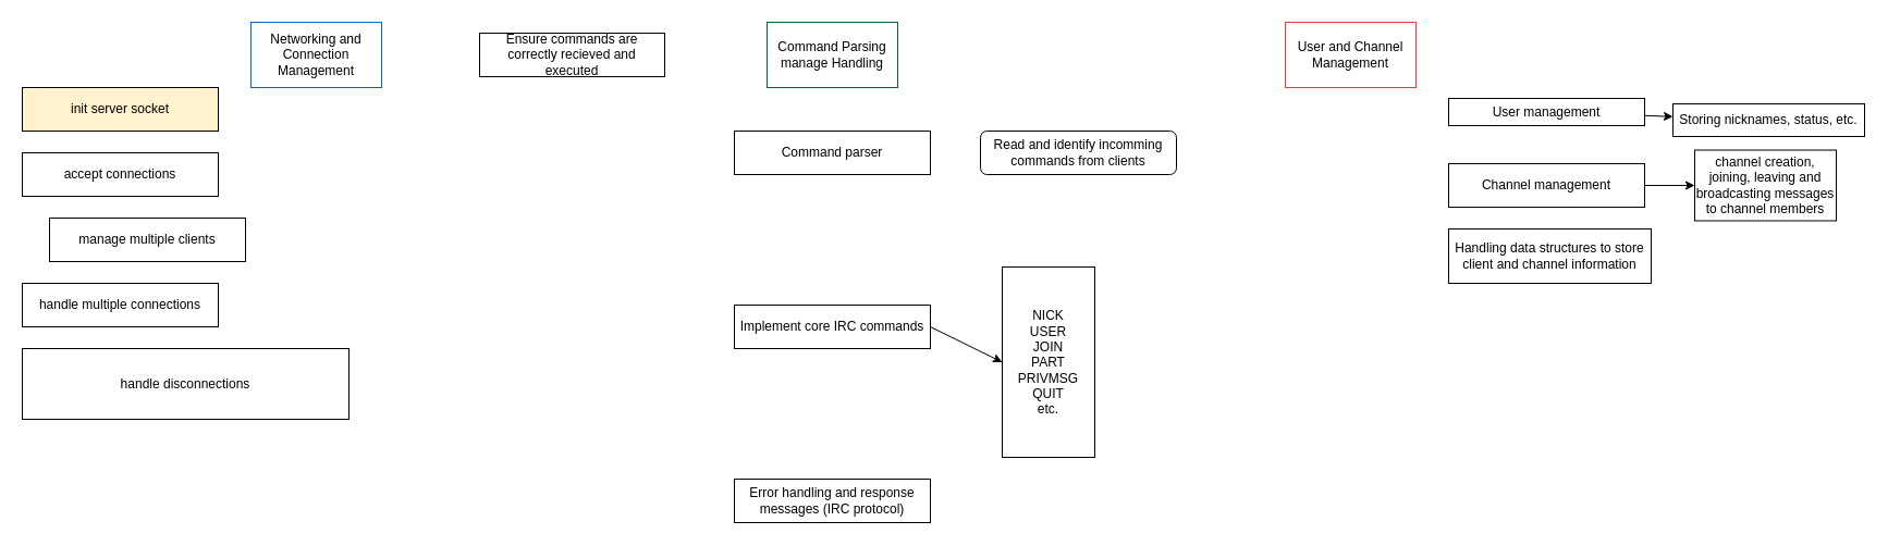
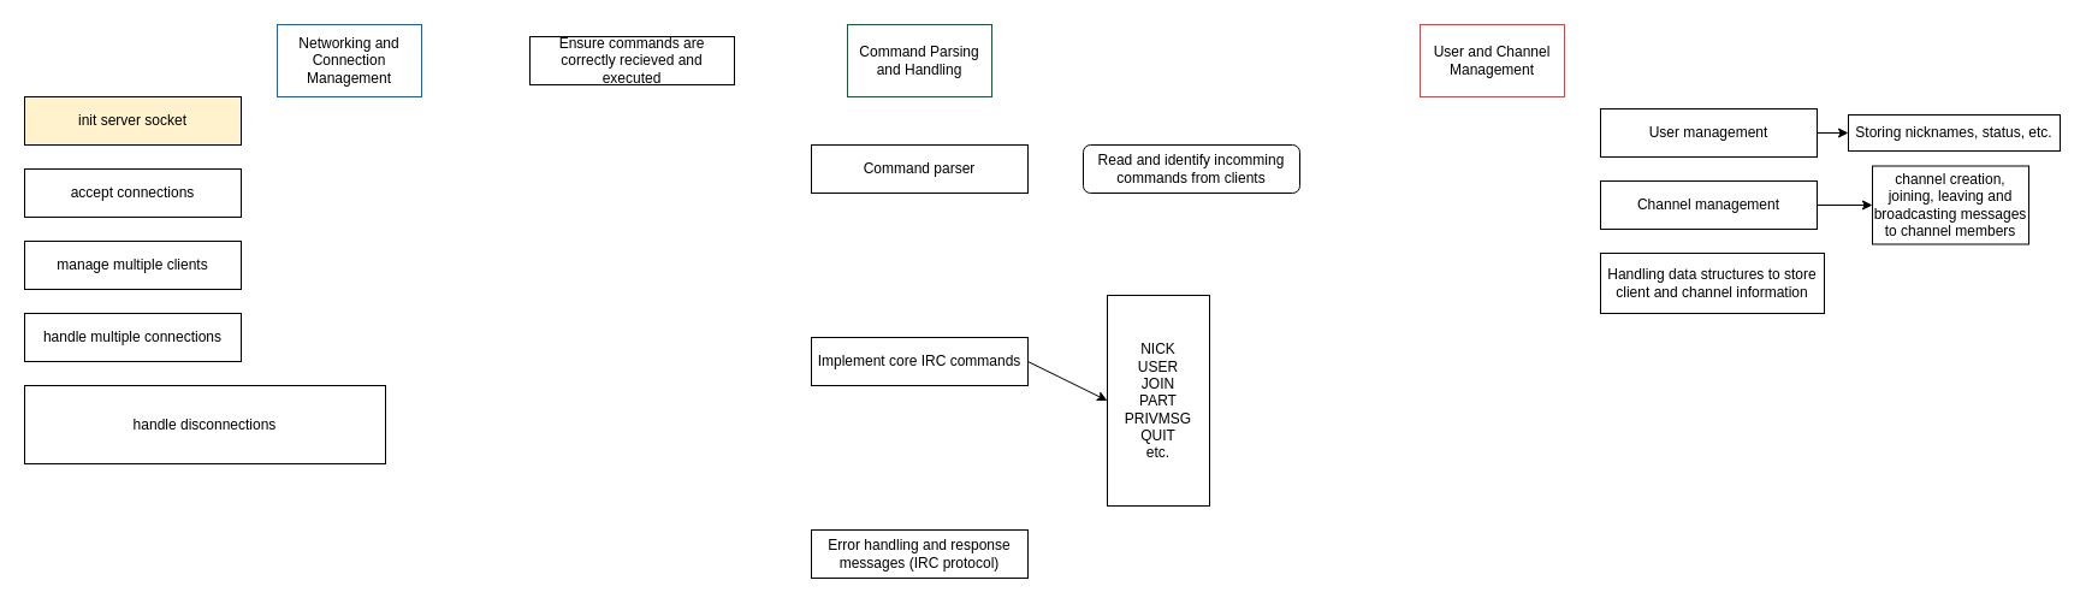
  <mxCell id="0" />
  <mxCell id="1" parent="0" />
- <mxCell id="2" value="Command Parsing manage Handling" style="rounded=0;whiteSpace=wrap;html=1;labelBorderColor=none;labelBackgroundColor=none;strokeColor=#006633;" parent="1" vertex="1"><mxGeometry x="704" width="120" height="60" as="geometry" y="20" /></mxCell>
+ <mxCell id="2" value="Command Parsing and Handling" style="rounded=0;whiteSpace=wrap;html=1;labelBorderColor=none;labelBackgroundColor=none;strokeColor=#006633;" parent="1" vertex="1"><mxGeometry x="704" width="120" height="60" as="geometry" y="20" /></mxCell>
  <mxCell id="3" value="Networking and Connection Management" style="rounded=0;whiteSpace=wrap;html=1;strokeColor=#0066CC;" parent="1" vertex="1"><mxGeometry x="230" width="120" height="60" as="geometry" y="20" /></mxCell>
  <mxCell id="4" value="User and Channel Management" style="rounded=0;whiteSpace=wrap;html=1;strokeColor=#FF3333;" parent="1" vertex="1"><mxGeometry x="1180" width="120" height="60" as="geometry" y="20" /></mxCell>
  <mxCell id="5" value="init server socket" style="rounded=0;whiteSpace=wrap;html=1;fillColor=#fff2cc;" parent="1" vertex="1"><mxGeometry x="20" y="80" width="180" height="40" as="geometry" /></mxCell>
  <mxCell id="6" value="accept connections" style="rounded=0;whiteSpace=wrap;html=1;" parent="1" vertex="1"><mxGeometry x="20" y="140" width="180" height="40" as="geometry" /></mxCell>
- <mxCell id="7" value="manage multiple clients" style="rounded=0;whiteSpace=wrap;html=1;" parent="1" vertex="1"><mxGeometry x="45" y="200" width="180" height="40" as="geometry" /></mxCell>
+ <mxCell id="7" value="manage multiple clients" style="rounded=0;whiteSpace=wrap;html=1;" parent="1" vertex="1"><mxGeometry x="20" y="200" width="180" height="40" as="geometry" /></mxCell>
  <mxCell id="8" value="handle disconnections" style="rounded=0;whiteSpace=wrap;html=1;" parent="1" vertex="1"><mxGeometry x="20" y="320" width="300" height="65" as="geometry" /></mxCell>
  <mxCell id="9" value="Command parser" style="rounded=0;whiteSpace=wrap;html=1;" parent="1" vertex="1"><mxGeometry x="674" y="120" width="180" height="40" as="geometry" /></mxCell>
  <mxCell id="10" value="NICK&lt;br&gt;USER&lt;br&gt;JOIN&lt;br&gt;PART&lt;br&gt;PRIVMSG&lt;br&gt;QUIT&lt;br&gt;etc." style="whiteSpace=wrap;html=1;rounded=0;" parent="1" vertex="1"><mxGeometry x="920" y="245" width="85" height="175" as="geometry" /></mxCell>
  <mxCell id="11" value="Ensure commands are correctly recieved and executed" style="whiteSpace=wrap;html=1;rounded=0;gradientColor=none;strokeColor=default;fillColor=none;" parent="1" vertex="1"><mxGeometry x="440" y="30" width="170" height="40" as="geometry" /></mxCell>
  <mxCell id="12" value="handle multiple connections" style="rounded=0;whiteSpace=wrap;html=1;" parent="1" vertex="1"><mxGeometry x="20" y="260" width="180" height="40" as="geometry" /></mxCell>
  <mxCell id="13" value="Read and identify incomming commands from clients" style="whiteSpace=wrap;html=1;rounded=1;" parent="1" vertex="1"><mxGeometry x="900" y="120" width="180" height="40" as="geometry" /></mxCell>
  <mxCell id="14" style="edgeStyle=none;html=1;exitX=1;exitY=0.5;exitDx=0;exitDy=0;entryX=0;entryY=0.5;entryDx=0;entryDy=0;" parent="1" source="15" target="10" edge="1"><mxGeometry relative="1" as="geometry" /></mxCell>
  <mxCell id="15" value="Implement core IRC commands" style="rounded=0;whiteSpace=wrap;html=1;" parent="1" vertex="1"><mxGeometry x="674" y="280" width="180" height="40" as="geometry" /></mxCell>
  <mxCell id="16" value="Error handling and response messages (IRC protocol)" style="rounded=0;whiteSpace=wrap;html=1;" parent="1" vertex="1"><mxGeometry x="674" y="440" width="180" height="40" as="geometry" /></mxCell>
  <mxCell id="17" value="" style="edgeStyle=none;html=1;" parent="1" source="18" target="19" edge="1"><mxGeometry relative="1" as="geometry" /></mxCell>
- <mxCell id="18" value="User management" style="rounded=0;whiteSpace=wrap;html=1;" parent="1" vertex="1"><mxGeometry x="1330" y="90" width="180" height="25" as="geometry" /></mxCell>
+ <mxCell id="18" value="User management" style="rounded=0;whiteSpace=wrap;html=1;" parent="1" vertex="1"><mxGeometry x="1330" y="90" width="180" height="40" as="geometry" /></mxCell>
  <mxCell id="19" value="Storing nicknames, status, etc." style="whiteSpace=wrap;html=1;rounded=0;" parent="1" vertex="1"><mxGeometry x="1536" y="95" width="176" height="30" as="geometry" /></mxCell>
  <mxCell id="20" style="edgeStyle=none;html=1;exitX=1;exitY=0.5;exitDx=0;exitDy=0;entryX=0;entryY=0.5;entryDx=0;entryDy=0;" parent="1" source="21" target="22" edge="1"><mxGeometry relative="1" as="geometry" /></mxCell>
  <mxCell id="21" value="Channel management" style="rounded=0;whiteSpace=wrap;html=1;" parent="1" vertex="1"><mxGeometry x="1330" y="150" width="180" height="40" as="geometry" /></mxCell>
  <mxCell id="22" value="channel creation, joining, leaving and broadcasting messages to channel members" style="whiteSpace=wrap;html=1;rounded=0;" parent="1" vertex="1"><mxGeometry x="1556" y="137.5" width="130" height="65" as="geometry" /></mxCell>
  <mxCell id="23" value="Handling data structures to store client and channel information" style="rounded=0;whiteSpace=wrap;html=1;" parent="1" vertex="1"><mxGeometry x="1330" y="210" width="186" height="50" as="geometry" /></mxCell>
